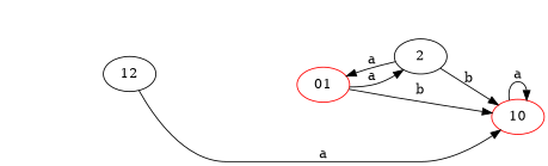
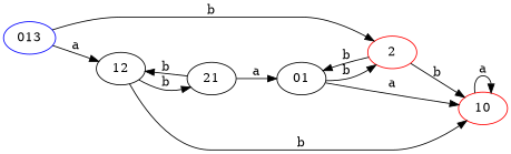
  digraph {
    rankdir=LR
    node [color=red]
-   01
+   01 [color=black]
    10
-   2 [color=black]
+   2
    12 [color=""]
-   01 -> 10 [label=b]
-   01 -> 2 [label=a]
+   21 [color=""]
+   013 [color=blue]
+   01 -> 10 [label=a]
+   01 -> 2 [label=b]
    10 -> 10 [label=a]
-   2 -> 01 [label=a]
+   2 -> 01 [label=b]
    2 -> 10 [label=b]
-   12 -> 10 [label=a]
+   12 -> 10 [label=b]
+   12 -> 21 [label=b]
+   21 -> 01 [label=a]
+   21 -> 12 [label=b]
+   013 -> 2 [label=b]
+   013 -> 12 [label=a]
  }
